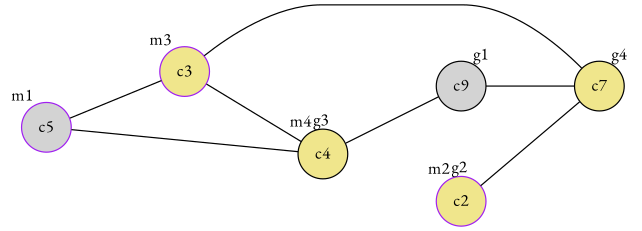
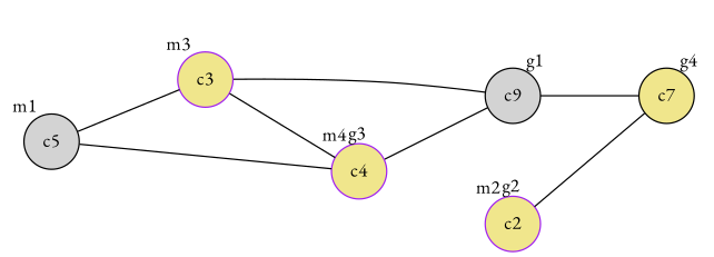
  digraph {
    fontname="EB Garamond"
    rankdir=LR
    node [color=purple fillcolor=khaki fontname="EB Garamond" shape=circle style=filled]
    edge [color=transparent dir=none fontname="EB Garamond" labeldistance=1.5 minlen=2]
    n1 [color=black label=c7 width=.25]
    n2 [color=black fillcolor=lightgrey label=c9 width=.25]
    c2 [width=.25]
    c3 [width=.25]
-   c4 [color=black width=.25]
-   c5 [fillcolor=lightgrey width=.25]
+   c4 [width=.25]
+   c5 [color=black fillcolor=lightgrey width=.25]
    n1 -> n1 [headlabel=g4 labelangle=270]
    n2 -> n1 [color=""]
    n2 -> n2 [headlabel=g1 labelangle=270]
    c2 -> n1 [color=""]
    c2 -> c2 [headlabel=g2 labelangle=270]
    c2 -> c2 [labelangle=90 taillabel=m2]
-   c3 -> n1 [color=""]
+   c3 -> n2 [color=""]
    c3 -> c3 [labelangle=90 taillabel=m3]
    c3 -> c4 [color=""]
    c4 -> n2 [color=""]
    c4 -> c4 [headlabel=g3 labelangle=270]
    c4 -> c4 [labelangle=90 taillabel=m4]
    c5 -> c3 [color=""]
    c5 -> c4 [color=""]
    c5 -> c5 [labelangle=90 taillabel=m1]
  }
